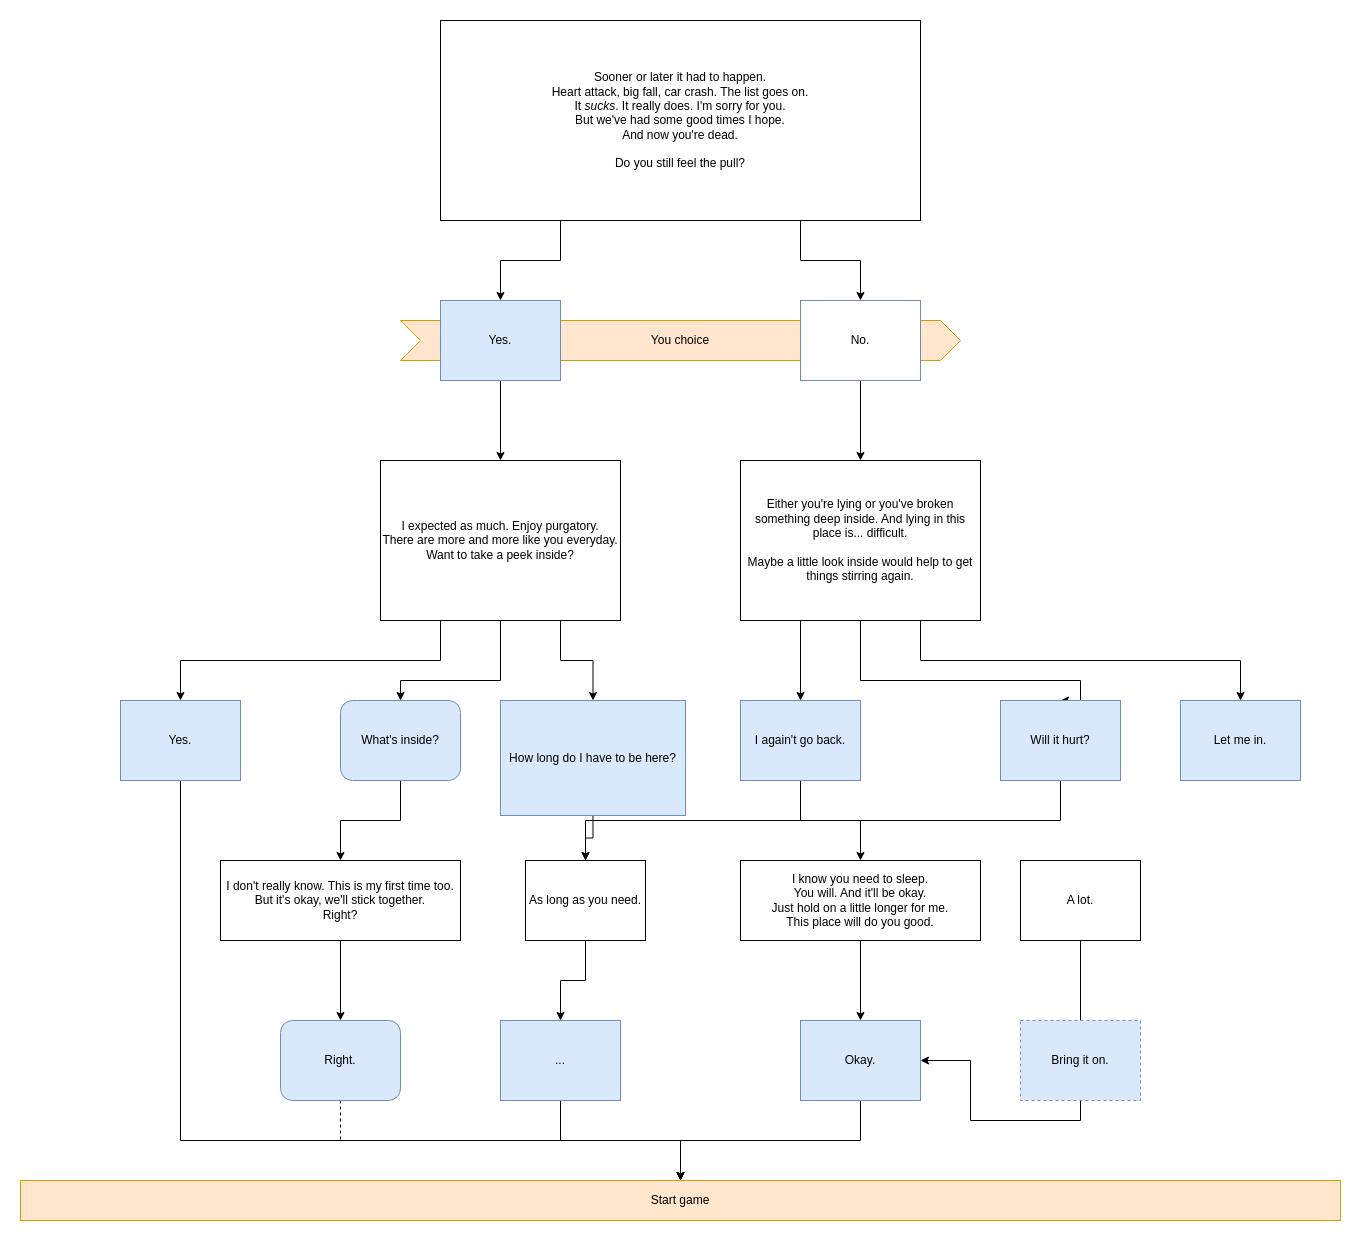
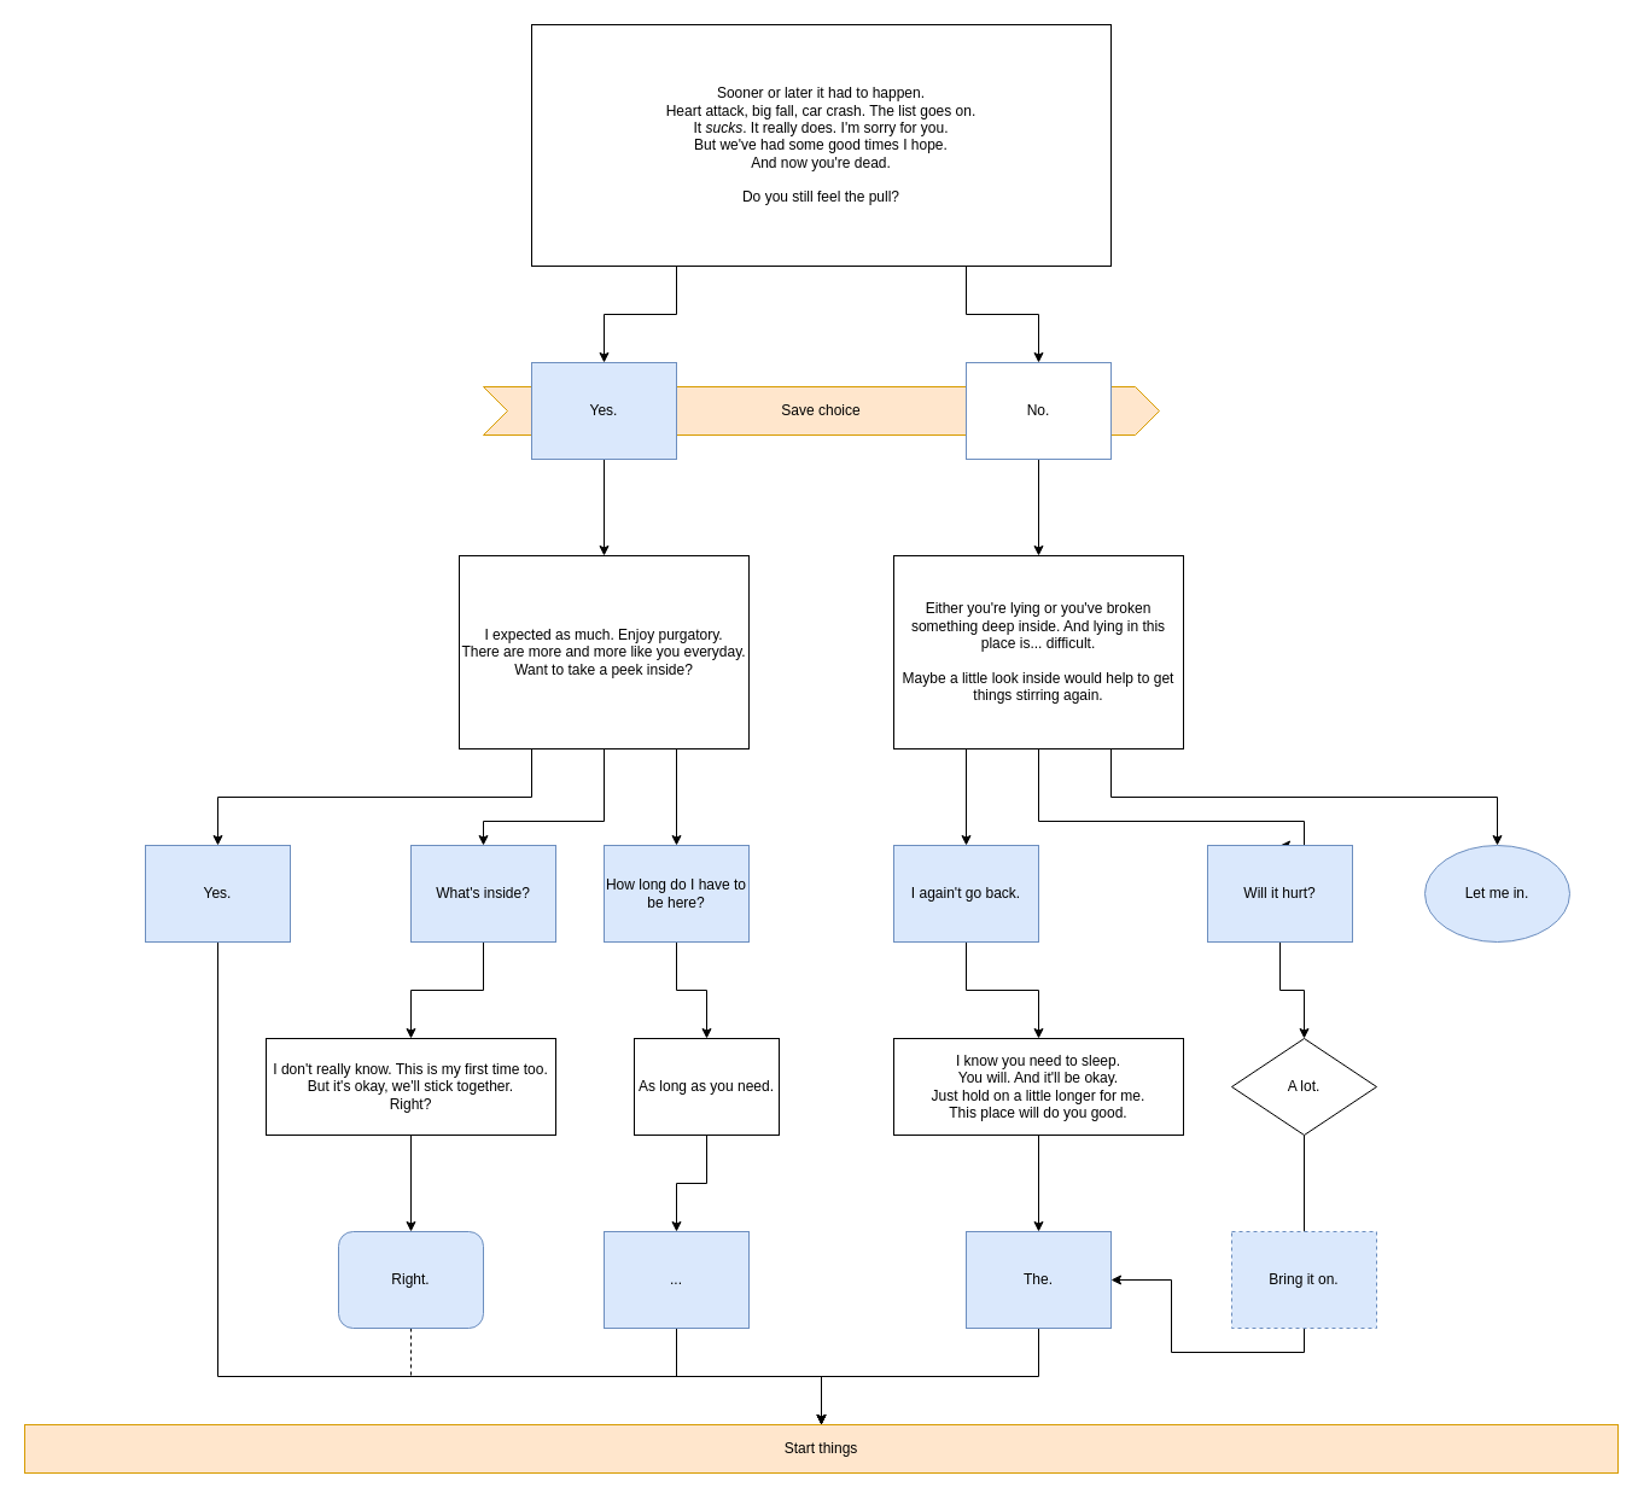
  <mxCell id="0" />
  <mxCell id="1" parent="0" />
- <mxCell id="2" value="You choice" style="shape=step;perimeter=stepPerimeter;whiteSpace=wrap;html=1;fixedSize=1;fillColor=#ffe6cc;strokeColor=#d79b00;" vertex="1" parent="1"><mxGeometry x="400" y="320" width="560" height="40" as="geometry" /></mxCell>
+ <mxCell id="2" value="Save choice" style="shape=step;perimeter=stepPerimeter;whiteSpace=wrap;html=1;fixedSize=1;fillColor=#ffe6cc;strokeColor=#d79b00;" vertex="1" parent="1"><mxGeometry x="400" y="320" width="560" height="40" as="geometry" /></mxCell>
  <mxCell id="3" style="edgeStyle=orthogonalEdgeStyle;rounded=0;orthogonalLoop=1;jettySize=auto;html=1;exitX=0.25;exitY=1;exitDx=0;exitDy=0;entryX=0.5;entryY=0;entryDx=0;entryDy=0;" edge="1" parent="1" source="5" target="7"><mxGeometry relative="1" as="geometry" /></mxCell>
  <mxCell id="4" style="edgeStyle=orthogonalEdgeStyle;rounded=0;orthogonalLoop=1;jettySize=auto;html=1;exitX=0.75;exitY=1;exitDx=0;exitDy=0;" edge="1" parent="1" source="5" target="9"><mxGeometry relative="1" as="geometry" /></mxCell>
  <mxCell id="5" value="Sooner or later it had to happen.&lt;br&gt;Heart attack, big fall, car crash. The list goes on.&lt;br&gt;It &lt;i&gt;sucks&lt;/i&gt;. It really does. I'm sorry for you.&lt;br&gt;But we've had some good times I hope.&lt;br&gt;And now you're dead.&lt;br&gt;&lt;br&gt;Do you still feel the pull?" style="rounded=0;whiteSpace=wrap;html=1;" vertex="1" parent="1"><mxGeometry x="440" y="20" width="480" height="200" as="geometry" /></mxCell>
  <mxCell id="6" style="edgeStyle=orthogonalEdgeStyle;rounded=0;orthogonalLoop=1;jettySize=auto;html=1;exitX=0.5;exitY=1;exitDx=0;exitDy=0;entryX=0.5;entryY=0;entryDx=0;entryDy=0;" edge="1" parent="1" source="7" target="13"><mxGeometry relative="1" as="geometry" /></mxCell>
  <mxCell id="7" value="Yes." style="rounded=0;whiteSpace=wrap;html=1;fillColor=#dae8fc;strokeColor=#6c8ebf;" vertex="1" parent="1"><mxGeometry x="440" y="300" width="120" height="80" as="geometry" /></mxCell>
  <mxCell id="8" style="edgeStyle=orthogonalEdgeStyle;rounded=0;orthogonalLoop=1;jettySize=auto;html=1;exitX=0.5;exitY=1;exitDx=0;exitDy=0;entryX=0.5;entryY=0;entryDx=0;entryDy=0;" edge="1" parent="1" source="9" target="17"><mxGeometry relative="1" as="geometry" /></mxCell>
  <mxCell id="9" value="No." style="rounded=0;whiteSpace=wrap;html=1;fillColor=#ffffff;strokeColor=#6c8ebf;" vertex="1" parent="1"><mxGeometry x="800" y="300" width="120" height="80" as="geometry" /></mxCell>
  <mxCell id="10" style="edgeStyle=orthogonalEdgeStyle;rounded=0;orthogonalLoop=1;jettySize=auto;html=1;exitX=0.5;exitY=1;exitDx=0;exitDy=0;entryX=0.5;entryY=0;entryDx=0;entryDy=0;" edge="1" parent="1" source="13" target="21"><mxGeometry relative="1" as="geometry"><Array as="points"><mxPoint x="500" y="680" /><mxPoint x="400" y="680" /></Array></mxGeometry></mxCell>
  <mxCell id="11" style="edgeStyle=orthogonalEdgeStyle;rounded=0;orthogonalLoop=1;jettySize=auto;html=1;exitX=0.75;exitY=1;exitDx=0;exitDy=0;entryX=0.5;entryY=0;entryDx=0;entryDy=0;" edge="1" parent="1" source="13" target="19"><mxGeometry relative="1" as="geometry" /></mxCell>
  <mxCell id="12" style="edgeStyle=orthogonalEdgeStyle;rounded=0;orthogonalLoop=1;jettySize=auto;html=1;exitX=0.25;exitY=1;exitDx=0;exitDy=0;entryX=0.5;entryY=0;entryDx=0;entryDy=0;" edge="1" parent="1" source="13" target="23"><mxGeometry relative="1" as="geometry" /></mxCell>
  <mxCell id="13" value="I expected as much. Enjoy purgatory.&lt;br&gt;There are more and more like you everyday.&lt;br&gt;Want to take a peek inside?" style="rounded=0;whiteSpace=wrap;html=1;" vertex="1" parent="1"><mxGeometry x="380" y="460" width="240" height="160" as="geometry" /></mxCell>
  <mxCell id="14" style="edgeStyle=orthogonalEdgeStyle;rounded=0;orthogonalLoop=1;jettySize=auto;html=1;exitX=0.5;exitY=1;exitDx=0;exitDy=0;entryX=0.5;entryY=0;entryDx=0;entryDy=0;" edge="1" parent="1" source="17" target="27"><mxGeometry relative="1" as="geometry"><Array as="points"><mxPoint x="860" y="680" /><mxPoint x="1080" y="680" /></Array></mxGeometry></mxCell>
  <mxCell id="15" style="edgeStyle=orthogonalEdgeStyle;rounded=0;orthogonalLoop=1;jettySize=auto;html=1;exitX=0.25;exitY=1;exitDx=0;exitDy=0;entryX=0.5;entryY=0;entryDx=0;entryDy=0;" edge="1" parent="1" source="17" target="25"><mxGeometry relative="1" as="geometry" /></mxCell>
  <mxCell id="16" style="edgeStyle=orthogonalEdgeStyle;rounded=0;orthogonalLoop=1;jettySize=auto;html=1;exitX=0.75;exitY=1;exitDx=0;exitDy=0;entryX=0.5;entryY=0;entryDx=0;entryDy=0;" edge="1" parent="1" source="17" target="28"><mxGeometry relative="1" as="geometry" /></mxCell>
  <mxCell id="17" value="Either you're lying or you've broken something deep inside. And lying in this place is... difficult.&lt;br&gt;&lt;br&gt;Maybe a little look inside would help to get things stirring again." style="rounded=0;whiteSpace=wrap;html=1;" vertex="1" parent="1"><mxGeometry x="740" y="460" width="240" height="160" as="geometry" /></mxCell>
  <mxCell id="18" style="edgeStyle=orthogonalEdgeStyle;rounded=0;orthogonalLoop=1;jettySize=auto;html=1;exitX=0.5;exitY=1;exitDx=0;exitDy=0;entryX=0.5;entryY=0;entryDx=0;entryDy=0;" edge="1" parent="1" source="19" target="34"><mxGeometry relative="1" as="geometry" /></mxCell>
- <mxCell id="19" value="How long do I have to be here?" style="rounded=0;whiteSpace=wrap;html=1;fillColor=#dae8fc;strokeColor=#6c8ebf;" vertex="1" parent="1"><mxGeometry x="500" y="700" width="185" height="115" as="geometry" /></mxCell>
+ <mxCell id="19" value="How long do I have to be here?" style="rounded=0;whiteSpace=wrap;html=1;fillColor=#dae8fc;strokeColor=#6c8ebf;" vertex="1" parent="1"><mxGeometry x="500" y="700" width="120" height="80" as="geometry" /></mxCell>
  <mxCell id="20" style="edgeStyle=orthogonalEdgeStyle;rounded=0;orthogonalLoop=1;jettySize=auto;html=1;exitX=0.5;exitY=1;exitDx=0;exitDy=0;entryX=0.5;entryY=0;entryDx=0;entryDy=0;" edge="1" parent="1" source="21" target="30"><mxGeometry relative="1" as="geometry" /></mxCell>
- <mxCell id="21" value="What's inside?" style="whiteSpace=wrap;html=1;fillColor=#dae8fc;strokeColor=#6c8ebf;rounded=1;" vertex="1" parent="1"><mxGeometry x="340" y="700" width="120" height="80" as="geometry" /></mxCell>
+ <mxCell id="21" value="What's inside?" style="rounded=0;whiteSpace=wrap;html=1;fillColor=#dae8fc;strokeColor=#6c8ebf;" vertex="1" parent="1"><mxGeometry x="340" y="700" width="120" height="80" as="geometry" /></mxCell>
  <mxCell id="22" style="edgeStyle=orthogonalEdgeStyle;rounded=0;orthogonalLoop=1;jettySize=auto;html=1;exitX=0.5;exitY=1;exitDx=0;exitDy=0;entryX=0.5;entryY=0;entryDx=0;entryDy=0;" edge="1" parent="1" source="23" target="45"><mxGeometry relative="1" as="geometry"><Array as="points"><mxPoint x="180" y="1140" /><mxPoint x="680" y="1140" /></Array></mxGeometry></mxCell>
  <mxCell id="23" value="Yes." style="rounded=0;whiteSpace=wrap;html=1;fillColor=#dae8fc;strokeColor=#6c8ebf;" vertex="1" parent="1"><mxGeometry x="120" y="700" width="120" height="80" as="geometry" /></mxCell>
  <mxCell id="24" style="edgeStyle=orthogonalEdgeStyle;rounded=0;orthogonalLoop=1;jettySize=auto;html=1;exitX=0.5;exitY=1;exitDx=0;exitDy=0;entryX=0.5;entryY=0;entryDx=0;entryDy=0;" edge="1" parent="1" source="25" target="38"><mxGeometry relative="1" as="geometry" /></mxCell>
  <mxCell id="25" value="I again't go back." style="rounded=0;whiteSpace=wrap;html=1;fillColor=#dae8fc;strokeColor=#6c8ebf;" vertex="1" parent="1"><mxGeometry x="740" y="700" width="120" height="80" as="geometry" /></mxCell>
- <mxCell id="26" style="edgeStyle=orthogonalEdgeStyle;rounded=0;orthogonalLoop=1;jettySize=auto;html=1;exitX=0.5;exitY=1;exitDx=0;exitDy=0;" edge="1" parent="1" source="27" target="34"><mxGeometry relative="1" as="geometry" /></mxCell>
+ <mxCell id="26" style="edgeStyle=orthogonalEdgeStyle;rounded=0;orthogonalLoop=1;jettySize=auto;html=1;exitX=0.5;exitY=1;exitDx=0;exitDy=0;entryX=0.5;entryY=0;entryDx=0;entryDy=0;" edge="1" parent="1" source="27" target="42"><mxGeometry relative="1" as="geometry" /></mxCell>
  <mxCell id="27" value="Will it hurt?" style="rounded=0;whiteSpace=wrap;html=1;fillColor=#dae8fc;strokeColor=#6c8ebf;" vertex="1" parent="1"><mxGeometry x="1000" y="700" width="120" height="80" as="geometry" /></mxCell>
- <mxCell id="28" value="Let me in." style="rounded=0;whiteSpace=wrap;html=1;fillColor=#dae8fc;strokeColor=#6c8ebf;" vertex="1" parent="1"><mxGeometry x="1180" y="700" width="120" height="80" as="geometry" /></mxCell>
+ <mxCell id="28" value="Let me in." style="ellipse;whiteSpace=wrap;html=1;fillColor=#dae8fc;strokeColor=#6c8ebf;" vertex="1" parent="1"><mxGeometry x="1180" y="700" width="120" height="80" as="geometry" /></mxCell>
  <mxCell id="29" style="edgeStyle=orthogonalEdgeStyle;rounded=0;orthogonalLoop=1;jettySize=auto;html=1;exitX=0.5;exitY=1;exitDx=0;exitDy=0;entryX=0.5;entryY=0;entryDx=0;entryDy=0;" edge="1" parent="1" source="30" target="32"><mxGeometry relative="1" as="geometry" /></mxCell>
  <mxCell id="30" value="I don't really know. This is my first time too.&lt;br&gt;But it's okay, we'll stick together.&lt;br&gt;Right?" style="rounded=0;whiteSpace=wrap;html=1;" vertex="1" parent="1"><mxGeometry x="220" y="860" width="240" height="80" as="geometry" /></mxCell>
  <mxCell id="31" style="edgeStyle=orthogonalEdgeStyle;rounded=0;orthogonalLoop=1;jettySize=auto;html=1;exitX=0.5;exitY=1;exitDx=0;exitDy=0;entryX=0.5;entryY=0;entryDx=0;entryDy=0;dashed=1;" edge="1" parent="1" source="32" target="45"><mxGeometry relative="1" as="geometry" /></mxCell>
  <mxCell id="32" value="Right." style="whiteSpace=wrap;html=1;fillColor=#dae8fc;strokeColor=#6c8ebf;rounded=1;" vertex="1" parent="1"><mxGeometry x="280" y="1020" width="120" height="80" as="geometry" /></mxCell>
  <mxCell id="33" style="edgeStyle=orthogonalEdgeStyle;rounded=0;orthogonalLoop=1;jettySize=auto;html=1;exitX=0.5;exitY=1;exitDx=0;exitDy=0;entryX=0.5;entryY=0;entryDx=0;entryDy=0;" edge="1" parent="1" source="34" target="36"><mxGeometry relative="1" as="geometry" /></mxCell>
  <mxCell id="34" value="As long as you need." style="rounded=0;whiteSpace=wrap;html=1;" vertex="1" parent="1"><mxGeometry x="525" y="860" width="120" height="80" as="geometry" /></mxCell>
  <mxCell id="35" style="edgeStyle=orthogonalEdgeStyle;rounded=0;orthogonalLoop=1;jettySize=auto;html=1;exitX=0.5;exitY=1;exitDx=0;exitDy=0;entryX=0.5;entryY=0;entryDx=0;entryDy=0;" edge="1" parent="1" source="36" target="45"><mxGeometry relative="1" as="geometry" /></mxCell>
  <mxCell id="36" value="..." style="rounded=0;whiteSpace=wrap;html=1;fillColor=#dae8fc;strokeColor=#6c8ebf;" vertex="1" parent="1"><mxGeometry x="500" y="1020" width="120" height="80" as="geometry" /></mxCell>
  <mxCell id="37" style="edgeStyle=orthogonalEdgeStyle;rounded=0;orthogonalLoop=1;jettySize=auto;html=1;exitX=0.5;exitY=1;exitDx=0;exitDy=0;entryX=0.5;entryY=0;entryDx=0;entryDy=0;" edge="1" parent="1" source="38" target="40"><mxGeometry relative="1" as="geometry" /></mxCell>
  <mxCell id="38" value="I know you need to sleep.&lt;br&gt;You will. And it'll be okay.&lt;br&gt;Just hold on a little longer for me.&lt;br&gt;This place will do you good." style="rounded=0;whiteSpace=wrap;html=1;" vertex="1" parent="1"><mxGeometry x="740" y="860" width="240" height="80" as="geometry" /></mxCell>
  <mxCell id="39" style="edgeStyle=orthogonalEdgeStyle;rounded=0;orthogonalLoop=1;jettySize=auto;html=1;exitX=0.5;exitY=1;exitDx=0;exitDy=0;entryX=0.5;entryY=0;entryDx=0;entryDy=0;" edge="1" parent="1" source="40" target="45"><mxGeometry relative="1" as="geometry" /></mxCell>
- <mxCell id="40" value="Okay." style="rounded=0;whiteSpace=wrap;html=1;fillColor=#dae8fc;strokeColor=#6c8ebf;" vertex="1" parent="1"><mxGeometry x="800" y="1020" width="120" height="80" as="geometry" /></mxCell>
+ <mxCell id="40" value="The." style="rounded=0;whiteSpace=wrap;html=1;fillColor=#dae8fc;strokeColor=#6c8ebf;" vertex="1" parent="1"><mxGeometry x="800" y="1020" width="120" height="80" as="geometry" /></mxCell>
  <mxCell id="41" style="edgeStyle=orthogonalEdgeStyle;rounded=0;orthogonalLoop=1;jettySize=auto;html=1;exitX=0.5;exitY=1;exitDx=0;exitDy=0;entryX=0.5;entryY=0;entryDx=0;entryDy=0;endArrow=none;" edge="1" parent="1" source="42" target="44"><mxGeometry relative="1" as="geometry" /></mxCell>
- <mxCell id="42" value="A lot." style="rounded=0;whiteSpace=wrap;html=1;" vertex="1" parent="1"><mxGeometry x="1020" y="860" width="120" height="80" as="geometry" /></mxCell>
+ <mxCell id="42" value="A lot." style="rhombus;whiteSpace=wrap;html=1;" vertex="1" parent="1"><mxGeometry x="1020" y="860" width="120" height="80" as="geometry" /></mxCell>
  <mxCell id="43" style="edgeStyle=orthogonalEdgeStyle;rounded=0;orthogonalLoop=1;jettySize=auto;html=1;exitX=0.5;exitY=1;exitDx=0;exitDy=0;" edge="1" parent="1" source="44" target="40"><mxGeometry relative="1" as="geometry" /></mxCell>
  <mxCell id="44" value="Bring it on." style="rounded=0;whiteSpace=wrap;html=1;fillColor=#dae8fc;strokeColor=#6c8ebf;dashed=1;" vertex="1" parent="1"><mxGeometry x="1020" y="1020" width="120" height="80" as="geometry" /></mxCell>
- <mxCell id="45" value="Start game" style="rounded=0;whiteSpace=wrap;html=1;fillColor=#ffe6cc;strokeColor=#d79b00;" vertex="1" parent="1"><mxGeometry x="20" y="1180" width="1320" height="40" as="geometry" /></mxCell>
+ <mxCell id="45" value="Start things" style="rounded=0;whiteSpace=wrap;html=1;fillColor=#ffe6cc;strokeColor=#d79b00;" vertex="1" parent="1"><mxGeometry x="20" y="1180" width="1320" height="40" as="geometry" /></mxCell>
